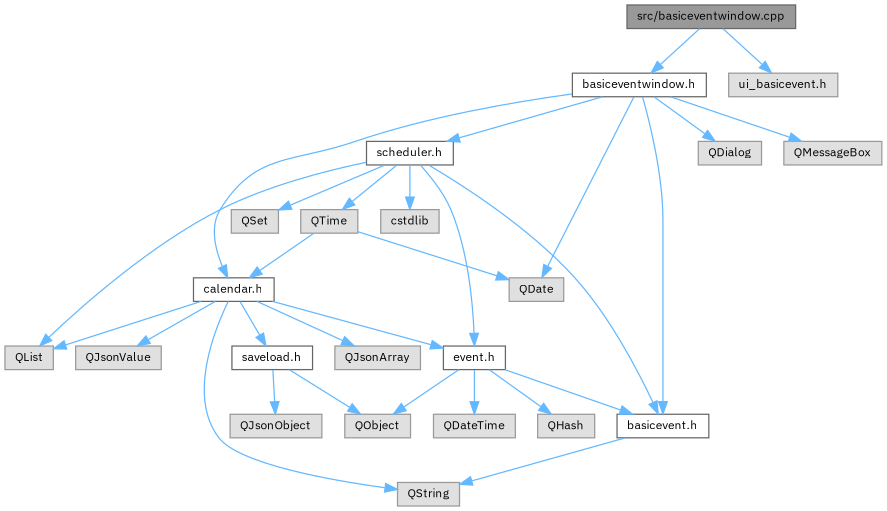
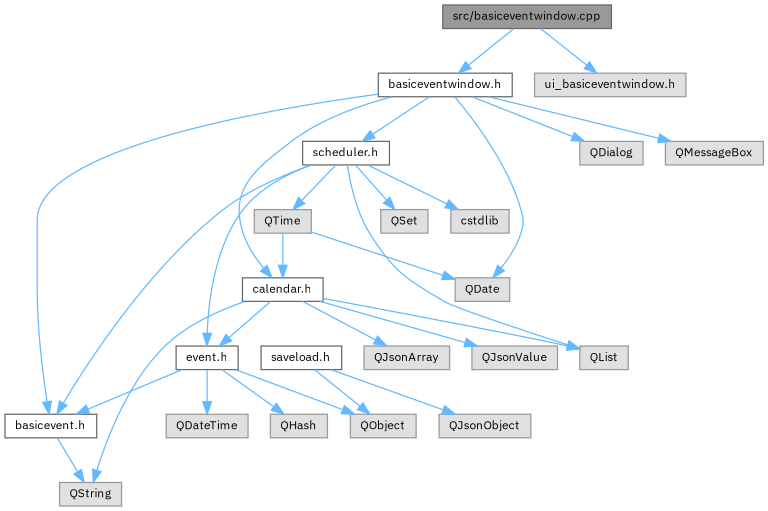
  digraph {
    fontname="IBM Plex Sans"
    node [color=grey60 fillcolor="#E0E0E0" fontname="IBM Plex Sans" fontsize=10 shape=box style=filled]
    edge [color=steelblue1 fontname="IBM Plex Sans" fontsize=10 labelfontname=Helvetica labelfontsize=10 style=solid]
    n1 [color=gray40 fillcolor=grey60 fontcolor=black height=0.2 label="src/basiceventwindow.cpp" width=0.4]
    n2 [color=grey40 fillcolor=white height=0.2 label="basiceventwindow.h" width=0.4]
-   n3 [height=0.2 label="ui_basicevent.h" width=0.4]
+   n3 [height=0.2 label="ui_basiceventwindow.h" width=0.4]
    n4 [color=grey40 fillcolor=white height=0.2 label="basicevent.h" width=0.4]
    n5 [color=grey40 fillcolor=white height=0.2 label="calendar.h" width=0.4]
    n6 [color=grey40 fillcolor=white height=0.2 label="scheduler.h" width=0.4]
    n7 [height=0.2 label=QDate width=0.4]
    n8 [height=0.2 label=QDialog width=0.4]
    n9 [height=0.2 label=QMessageBox width=0.4]
    n10 [height=0.2 label=QString width=0.4]
    n11 [color=grey40 fillcolor=white height=0.2 label="event.h" width=0.4]
    n12 [color=grey40 fillcolor=white height=0.2 label="saveload.h" width=0.4]
    n13 [height=0.2 label=QJsonArray width=0.4]
    n14 [height=0.2 label=QJsonValue width=0.4]
    n15 [height=0.2 label=QList width=0.4]
    n16 [height=0.2 label=QSet width=0.4]
    n17 [height=0.2 label=QTime width=0.4]
    n18 [height=0.2 label=cstdlib width=0.4]
    n19 [height=0.2 label=QDateTime width=0.4]
    n20 [height=0.2 label=QHash width=0.4]
    n21 [height=0.2 label=QObject width=0.4]
    n22 [height=0.2 label=QJsonObject width=0.4]
    n1 -> n2
    n1 -> n3
    n2 -> n4
    n2 -> n5
    n2 -> n6
    n2 -> n7
    n2 -> n8
    n2 -> n9
    n4 -> n10
    n5 -> n10
    n5 -> n11
-   n5 -> n12
    n5 -> n13
    n5 -> n14
    n5 -> n15
    n6 -> n4
    n6 -> n11
    n6 -> n15
    n6 -> n16
    n6 -> n17
    n6 -> n18
    n11 -> n4
    n11 -> n19
    n11 -> n20
    n11 -> n21
    n12 -> n21
    n12 -> n22
    n17 -> n5
    n17 -> n7
  }
